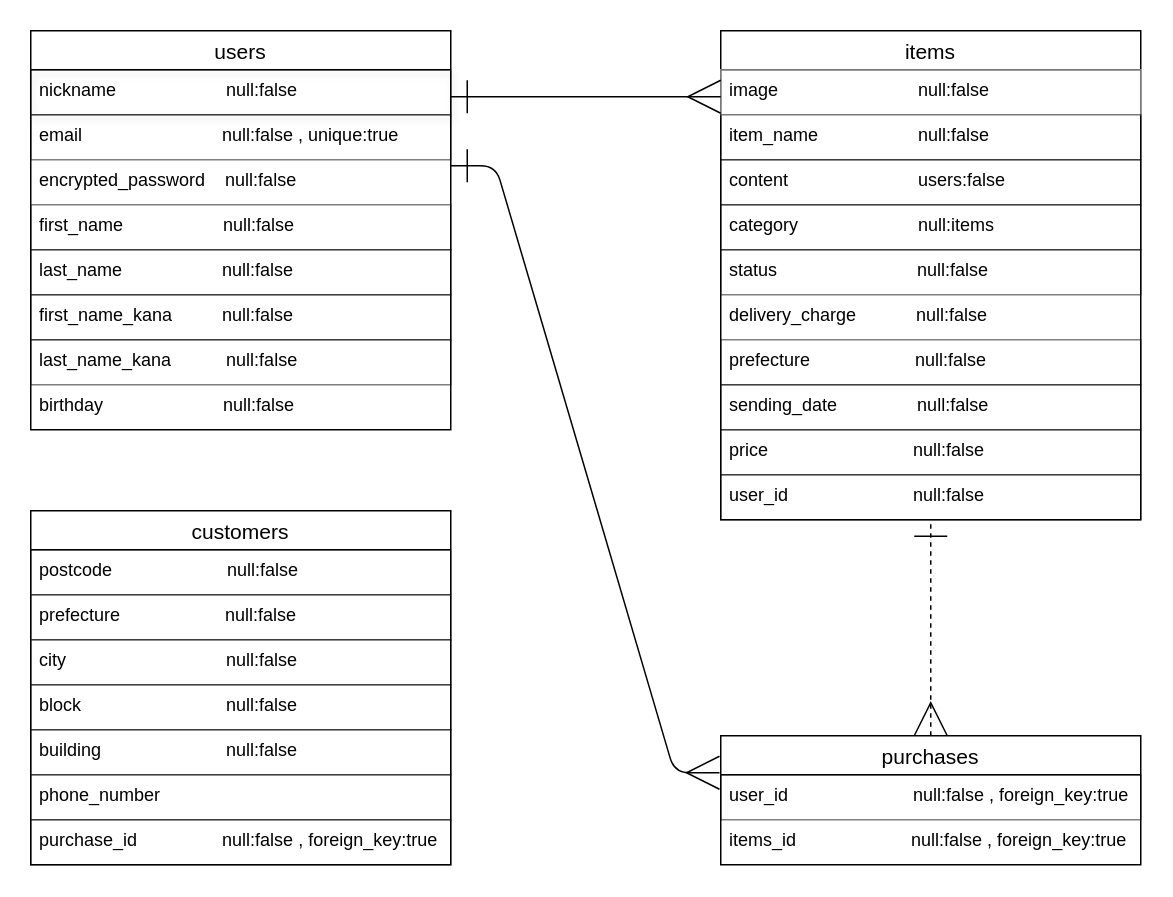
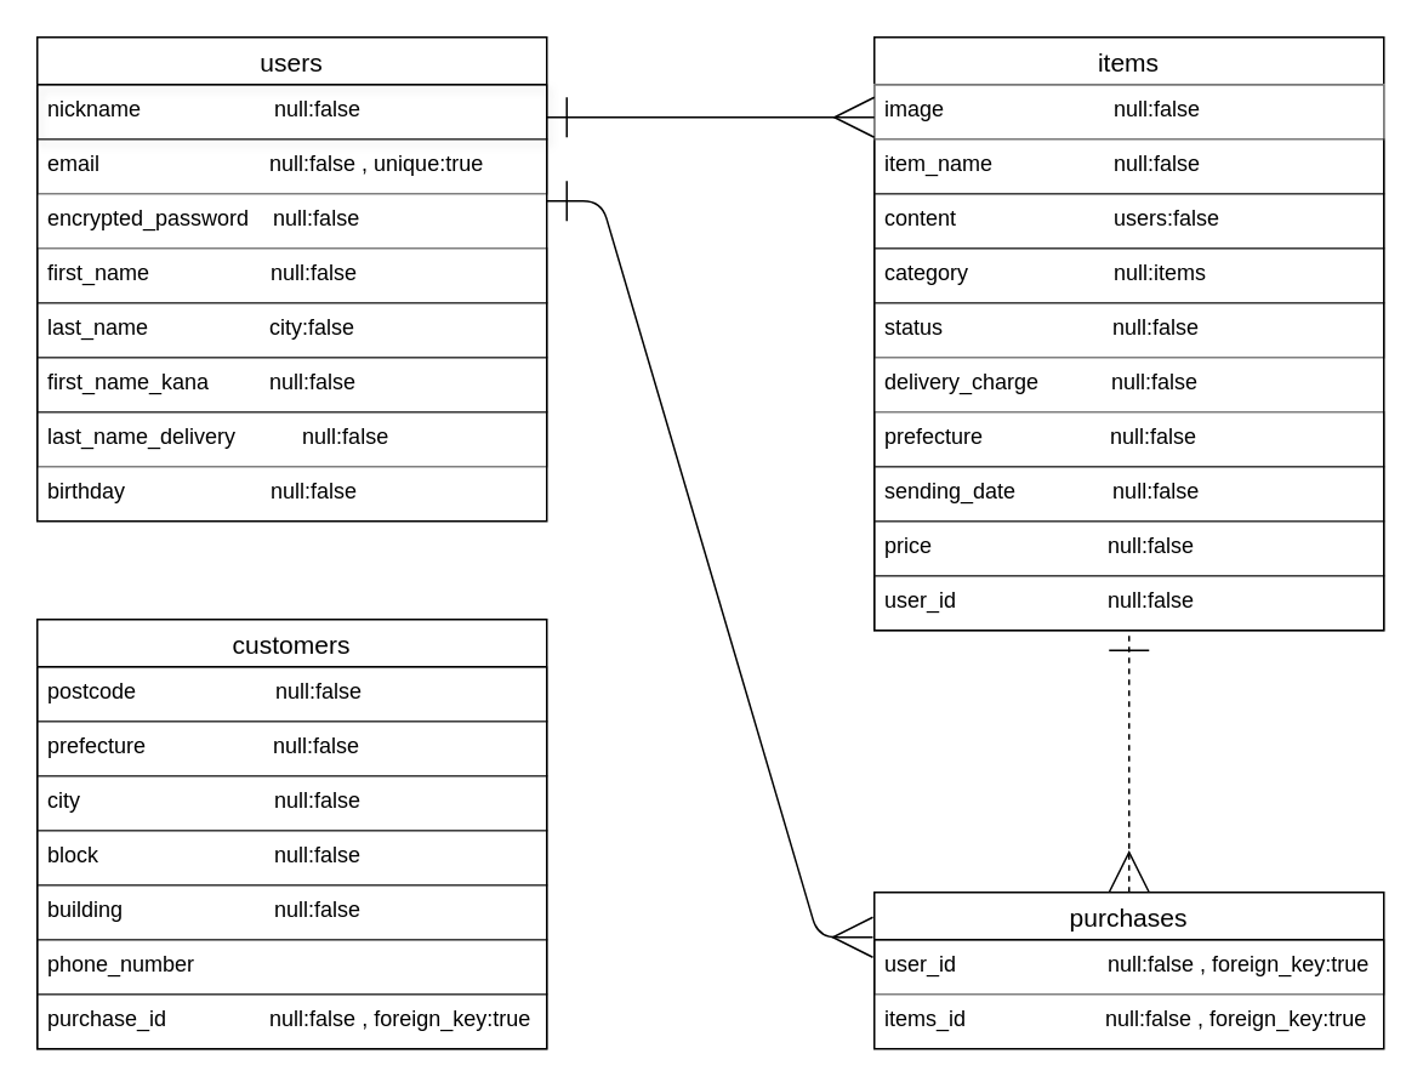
  <mxCell id="0" />
  <mxCell id="1" parent="0" />
  <mxCell id="2" value="users" style="swimlane;fontStyle=0;childLayout=stackLayout;horizontal=1;startSize=26;horizontalStack=0;resizeParent=1;resizeParentMax=0;resizeLast=0;collapsible=1;marginBottom=0;align=center;fontSize=14;" vertex="1" parent="1"><mxGeometry x="20" y="20" width="280" height="266" as="geometry"><mxRectangle x="40" y="80" width="70" height="26" as="alternateBounds" /></mxGeometry></mxCell>
  <mxCell id="3" value="nickname                      null:false " style="text;strokeColor=default;fillColor=none;spacingLeft=4;spacingRight=4;overflow=hidden;rotatable=0;points=[[0,0.5],[1,0.5]];portConstraint=eastwest;fontSize=12;opacity=50;shadow=1;" vertex="1" parent="2"><mxGeometry y="26" width="280" height="30" as="geometry" /></mxCell>
  <mxCell id="4" value="email                            null:false , unique:true" style="text;strokeColor=default;fillColor=none;spacingLeft=4;spacingRight=4;overflow=hidden;rotatable=0;points=[[0,0.5],[1,0.5]];portConstraint=eastwest;fontSize=12;opacity=50;" vertex="1" parent="2"><mxGeometry y="56" width="280" height="30" as="geometry" /></mxCell>
  <mxCell id="5" value="encrypted_password    null:false " style="text;strokeColor=none;fillColor=none;spacingLeft=4;spacingRight=4;overflow=hidden;rotatable=0;points=[[0,0.5],[1,0.5]];portConstraint=eastwest;fontSize=12;" vertex="1" parent="2"><mxGeometry y="86" width="280" height="30" as="geometry" /></mxCell>
  <mxCell id="6" value="first_name                    null:false " style="text;strokeColor=default;fillColor=none;spacingLeft=4;spacingRight=4;overflow=hidden;rotatable=0;points=[[0,0.5],[1,0.5]];portConstraint=eastwest;fontSize=12;opacity=50;" vertex="1" parent="2"><mxGeometry y="116" width="280" height="30" as="geometry" /></mxCell>
- <mxCell id="7" value="last_name                    null:false " style="text;strokeColor=default;fillColor=none;spacingLeft=4;spacingRight=4;overflow=hidden;rotatable=0;points=[[0,0.5],[1,0.5]];portConstraint=eastwest;fontSize=12;opacity=50;" vertex="1" parent="2"><mxGeometry y="146" width="280" height="30" as="geometry" /></mxCell>
+ <mxCell id="7" value="last_name                    city:false " style="text;strokeColor=default;fillColor=none;spacingLeft=4;spacingRight=4;overflow=hidden;rotatable=0;points=[[0,0.5],[1,0.5]];portConstraint=eastwest;fontSize=12;opacity=50;" vertex="1" parent="2"><mxGeometry y="146" width="280" height="30" as="geometry" /></mxCell>
  <mxCell id="8" value="first_name_kana          null:false " style="text;strokeColor=default;fillColor=none;spacingLeft=4;spacingRight=4;overflow=hidden;rotatable=0;points=[[0,0.5],[1,0.5]];portConstraint=eastwest;fontSize=12;opacity=50;" vertex="1" parent="2"><mxGeometry y="176" width="280" height="30" as="geometry" /></mxCell>
- <mxCell id="9" value="last_name_kana           null:false " style="text;strokeColor=default;fillColor=none;spacingLeft=4;spacingRight=4;overflow=hidden;rotatable=0;points=[[0,0.5],[1,0.5]];portConstraint=eastwest;fontSize=12;opacity=50;" vertex="1" parent="2"><mxGeometry y="206" width="280" height="30" as="geometry" /></mxCell>
+ <mxCell id="9" value="last_name_delivery           null:false " style="text;strokeColor=default;fillColor=none;spacingLeft=4;spacingRight=4;overflow=hidden;rotatable=0;points=[[0,0.5],[1,0.5]];portConstraint=eastwest;fontSize=12;opacity=50;" vertex="1" parent="2"><mxGeometry y="206" width="280" height="30" as="geometry" /></mxCell>
  <mxCell id="10" value="birthday                        null:false " style="text;strokeColor=none;fillColor=none;spacingLeft=4;spacingRight=4;overflow=hidden;rotatable=0;points=[[0,0.5],[1,0.5]];portConstraint=eastwest;fontSize=12;" vertex="1" parent="2"><mxGeometry y="236" width="280" height="30" as="geometry" /></mxCell>
  <mxCell id="11" value="items" style="swimlane;fontStyle=0;childLayout=stackLayout;horizontal=1;startSize=26;horizontalStack=0;resizeParent=1;resizeParentMax=0;resizeLast=0;collapsible=1;marginBottom=0;align=center;fontSize=14;" vertex="1" parent="1"><mxGeometry x="480" y="20" width="280" height="326" as="geometry" /></mxCell>
  <mxCell id="12" value="image                            null:false" style="text;strokeColor=#F0F0F0;fillColor=none;spacingLeft=4;spacingRight=4;overflow=hidden;rotatable=0;points=[[0,0.5],[1,0.5]];portConstraint=eastwest;fontSize=12;opacity=50;" vertex="1" parent="11"><mxGeometry y="26" width="280" height="30" as="geometry" /></mxCell>
  <mxCell id="13" value="item_name                    null:false" style="text;strokeColor=default;fillColor=none;spacingLeft=4;spacingRight=4;overflow=hidden;rotatable=0;points=[[0,0.5],[1,0.5]];portConstraint=eastwest;fontSize=12;opacity=50;" vertex="1" parent="11"><mxGeometry y="56" width="280" height="30" as="geometry" /></mxCell>
  <mxCell id="14" value="content                          users:false" style="text;strokeColor=default;fillColor=none;spacingLeft=4;spacingRight=4;overflow=hidden;rotatable=0;points=[[0,0.5],[1,0.5]];portConstraint=eastwest;fontSize=12;opacity=50;" vertex="1" parent="11"><mxGeometry y="86" width="280" height="30" as="geometry" /></mxCell>
  <mxCell id="15" value="category                        null:items" style="text;strokeColor=default;fillColor=none;spacingLeft=4;spacingRight=4;overflow=hidden;rotatable=0;points=[[0,0.5],[1,0.5]];portConstraint=eastwest;fontSize=12;opacity=50;" vertex="1" parent="11"><mxGeometry y="116" width="280" height="30" as="geometry" /></mxCell>
  <mxCell id="16" value="status                            null:false" style="text;strokeColor=default;fillColor=none;spacingLeft=4;spacingRight=4;overflow=hidden;rotatable=0;points=[[0,0.5],[1,0.5]];portConstraint=eastwest;fontSize=12;opacity=50;" vertex="1" parent="11"><mxGeometry y="146" width="280" height="30" as="geometry" /></mxCell>
  <mxCell id="17" value="delivery_charge            null:false" style="text;strokeColor=none;fillColor=none;spacingLeft=4;spacingRight=4;overflow=hidden;rotatable=0;points=[[0,0.5],[1,0.5]];portConstraint=eastwest;fontSize=12;" vertex="1" parent="11"><mxGeometry y="176" width="280" height="30" as="geometry" /></mxCell>
  <mxCell id="18" value="prefecture                     null:false" style="text;strokeColor=default;fillColor=none;spacingLeft=4;spacingRight=4;overflow=hidden;rotatable=0;points=[[0,0.5],[1,0.5]];portConstraint=eastwest;fontSize=12;strokeWidth=1;opacity=50;" vertex="1" parent="11"><mxGeometry y="206" width="280" height="30" as="geometry" /></mxCell>
  <mxCell id="19" value="sending_date                null:false" style="text;strokeColor=default;fillColor=none;spacingLeft=4;spacingRight=4;overflow=hidden;rotatable=0;points=[[0,0.5],[1,0.5]];portConstraint=eastwest;fontSize=12;opacity=50;" vertex="1" parent="11"><mxGeometry y="236" width="280" height="30" as="geometry" /></mxCell>
  <mxCell id="20" value="price                             null:false" style="text;strokeColor=default;fillColor=none;spacingLeft=4;spacingRight=4;overflow=hidden;rotatable=0;points=[[0,0.5],[1,0.5]];portConstraint=eastwest;fontSize=12;opacity=50;" vertex="1" parent="11"><mxGeometry y="266" width="280" height="30" as="geometry" /></mxCell>
  <mxCell id="21" value="user_id                         null:false" style="text;strokeColor=default;fillColor=none;spacingLeft=4;spacingRight=4;overflow=hidden;rotatable=0;points=[[0,0.5],[1,0.5]];portConstraint=eastwest;fontSize=12;opacity=50;" vertex="1" parent="11"><mxGeometry y="296" width="280" height="30" as="geometry" /></mxCell>
  <mxCell id="22" value="" style="edgeStyle=entityRelationEdgeStyle;fontSize=12;html=1;endArrow=ERmany;entryX=0;entryY=0.5;entryDx=0;entryDy=0;startSize=20;startArrow=ERone;startFill=0;endFill=0;strokeWidth=1;targetPerimeterSpacing=0;endSize=20;" edge="1" parent="1"><mxGeometry width="100" height="100" relative="1" as="geometry"><mxPoint x="300" y="64" as="sourcePoint" /><mxPoint x="480" y="64" as="targetPoint" /></mxGeometry></mxCell>
  <mxCell id="23" value="purchases" style="swimlane;fontStyle=0;childLayout=stackLayout;horizontal=1;startSize=26;horizontalStack=0;resizeParent=1;resizeParentMax=0;resizeLast=0;collapsible=1;marginBottom=0;align=center;fontSize=14;" vertex="1" parent="1"><mxGeometry x="480" y="490" width="280" height="86" as="geometry" /></mxCell>
  <mxCell id="24" value="user_id                         null:false , foreign_key:true" style="text;strokeColor=default;fillColor=none;spacingLeft=4;spacingRight=4;overflow=hidden;rotatable=0;points=[[0,0.5],[1,0.5]];portConstraint=eastwest;fontSize=12;opacity=50;" vertex="1" parent="23"><mxGeometry y="26" width="280" height="30" as="geometry" /></mxCell>
  <mxCell id="25" value="items_id                       null:false , foreign_key:true" style="text;strokeColor=none;fillColor=none;spacingLeft=4;spacingRight=4;overflow=hidden;rotatable=0;points=[[0,0.5],[1,0.5]];portConstraint=eastwest;fontSize=12;" vertex="1" parent="23"><mxGeometry y="56" width="280" height="30" as="geometry" /></mxCell>
  <mxCell id="26" value="customers" style="swimlane;fontStyle=0;childLayout=stackLayout;horizontal=1;startSize=26;horizontalStack=0;resizeParent=1;resizeParentMax=0;resizeLast=0;collapsible=1;marginBottom=0;align=center;fontSize=14;" vertex="1" parent="1"><mxGeometry x="20" y="340" width="280" height="236" as="geometry" /></mxCell>
  <mxCell id="27" value="postcode                       null:false" style="text;strokeColor=default;fillColor=none;spacingLeft=4;spacingRight=4;overflow=hidden;rotatable=0;points=[[0,0.5],[1,0.5]];portConstraint=eastwest;fontSize=12;opacity=50;" vertex="1" parent="26"><mxGeometry y="26" width="280" height="30" as="geometry" /></mxCell>
  <mxCell id="28" value="prefecture                     null:false" style="text;strokeColor=default;fillColor=none;spacingLeft=4;spacingRight=4;overflow=hidden;rotatable=0;points=[[0,0.5],[1,0.5]];portConstraint=eastwest;fontSize=12;opacity=50;" vertex="1" parent="26"><mxGeometry y="56" width="280" height="30" as="geometry" /></mxCell>
  <mxCell id="29" value="city                                null:false" style="text;strokeColor=default;fillColor=none;spacingLeft=4;spacingRight=4;overflow=hidden;rotatable=0;points=[[0,0.5],[1,0.5]];portConstraint=eastwest;fontSize=12;opacity=50;" vertex="1" parent="26"><mxGeometry y="86" width="280" height="30" as="geometry" /></mxCell>
  <mxCell id="30" value="block                             null:false" style="text;strokeColor=default;fillColor=none;spacingLeft=4;spacingRight=4;overflow=hidden;rotatable=0;points=[[0,0.5],[1,0.5]];portConstraint=eastwest;fontSize=12;opacity=50;" vertex="1" parent="26"><mxGeometry y="116" width="280" height="30" as="geometry" /></mxCell>
  <mxCell id="31" value="building                         null:false" style="text;strokeColor=default;fillColor=none;spacingLeft=4;spacingRight=4;overflow=hidden;rotatable=0;points=[[0,0.5],[1,0.5]];portConstraint=eastwest;fontSize=12;opacity=50;" vertex="1" parent="26"><mxGeometry y="146" width="280" height="30" as="geometry" /></mxCell>
  <mxCell id="32" value="phone_number" style="text;strokeColor=default;fillColor=none;spacingLeft=4;spacingRight=4;overflow=hidden;rotatable=0;points=[[0,0.5],[1,0.5]];portConstraint=eastwest;fontSize=12;opacity=50;" vertex="1" parent="26"><mxGeometry y="176" width="280" height="30" as="geometry" /></mxCell>
  <mxCell id="33" value="purchase_id                 null:false , foreign_key:true" style="text;strokeColor=default;fillColor=none;spacingLeft=4;spacingRight=4;overflow=hidden;rotatable=0;points=[[0,0.5],[1,0.5]];portConstraint=eastwest;fontSize=12;opacity=50;" vertex="1" parent="26"><mxGeometry y="206" width="280" height="30" as="geometry" /></mxCell>
  <mxCell id="34" value="" style="edgeStyle=entityRelationEdgeStyle;fontSize=12;html=1;endArrow=ERmany;entryX=-0.003;entryY=0.287;entryDx=0;entryDy=0;startSize=20;startArrow=ERone;startFill=0;endFill=0;strokeWidth=1;targetPerimeterSpacing=0;endSize=20;entryPerimeter=0;" edge="1" parent="1" target="23"><mxGeometry width="100" height="100" relative="1" as="geometry"><mxPoint x="300" y="110" as="sourcePoint" /><mxPoint x="478.88" y="515.06" as="targetPoint" /></mxGeometry></mxCell>
  <mxCell id="35" value="" style="fontSize=12;html=1;endArrow=ERone;startSize=20;startArrow=ERmany;startFill=0;endFill=0;strokeWidth=1;targetPerimeterSpacing=0;endSize=20;exitX=0.5;exitY=0;exitDx=0;exitDy=0;dashed=1;" edge="1" parent="1" source="23" target="21"><mxGeometry width="100" height="100" relative="1" as="geometry"><mxPoint x="380" y="352.316" as="sourcePoint" /><mxPoint x="620" y="350" as="targetPoint" /></mxGeometry></mxCell>
